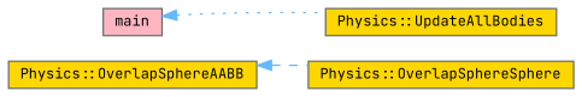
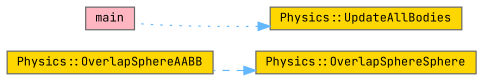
  digraph {
    fontname="JetBrains Mono"
    rankdir=RL
    node [color=grey40 fillcolor=gold fontname="JetBrains Mono" fontsize=10 shape=box style=filled]
    edge [color=steelblue1 dir=back fontname="JetBrains Mono" fontsize=10 labelfontname=Helvetica labelfontsize=10]
    n1 [color=gray40 fontcolor=black height=0.2 label="Physics::OverlapSphereSphere" width=0.4]
    n2 [height=0.2 label="Physics::OverlapSphereAABB" width=0.4]
    n3 [height=0.2 label="Physics::UpdateAllBodies" width=0.4]
    n4 [fillcolor=lightpink height=0.2 label=main width=0.4]
-   n2 -> n1 [style=dashed]
-   n4 -> n3 [style=dotted]
+   n1 -> n2 [style=dashed]
+   n3 -> n4 [style=dotted]
  }
